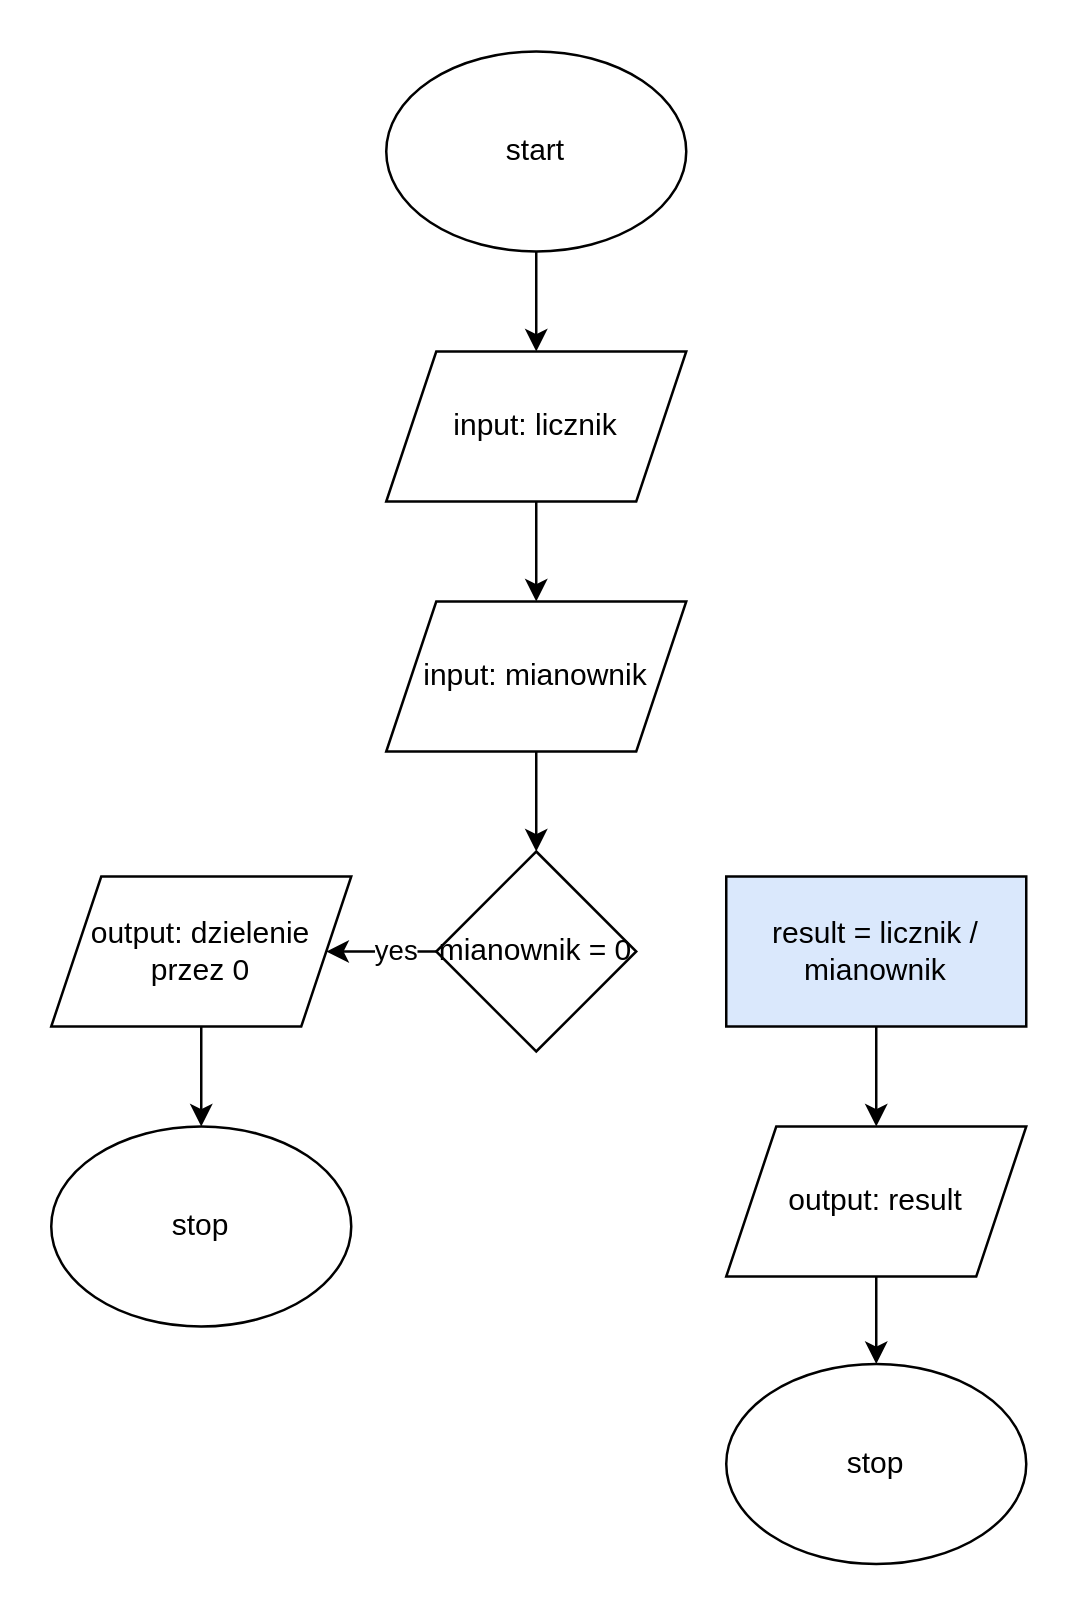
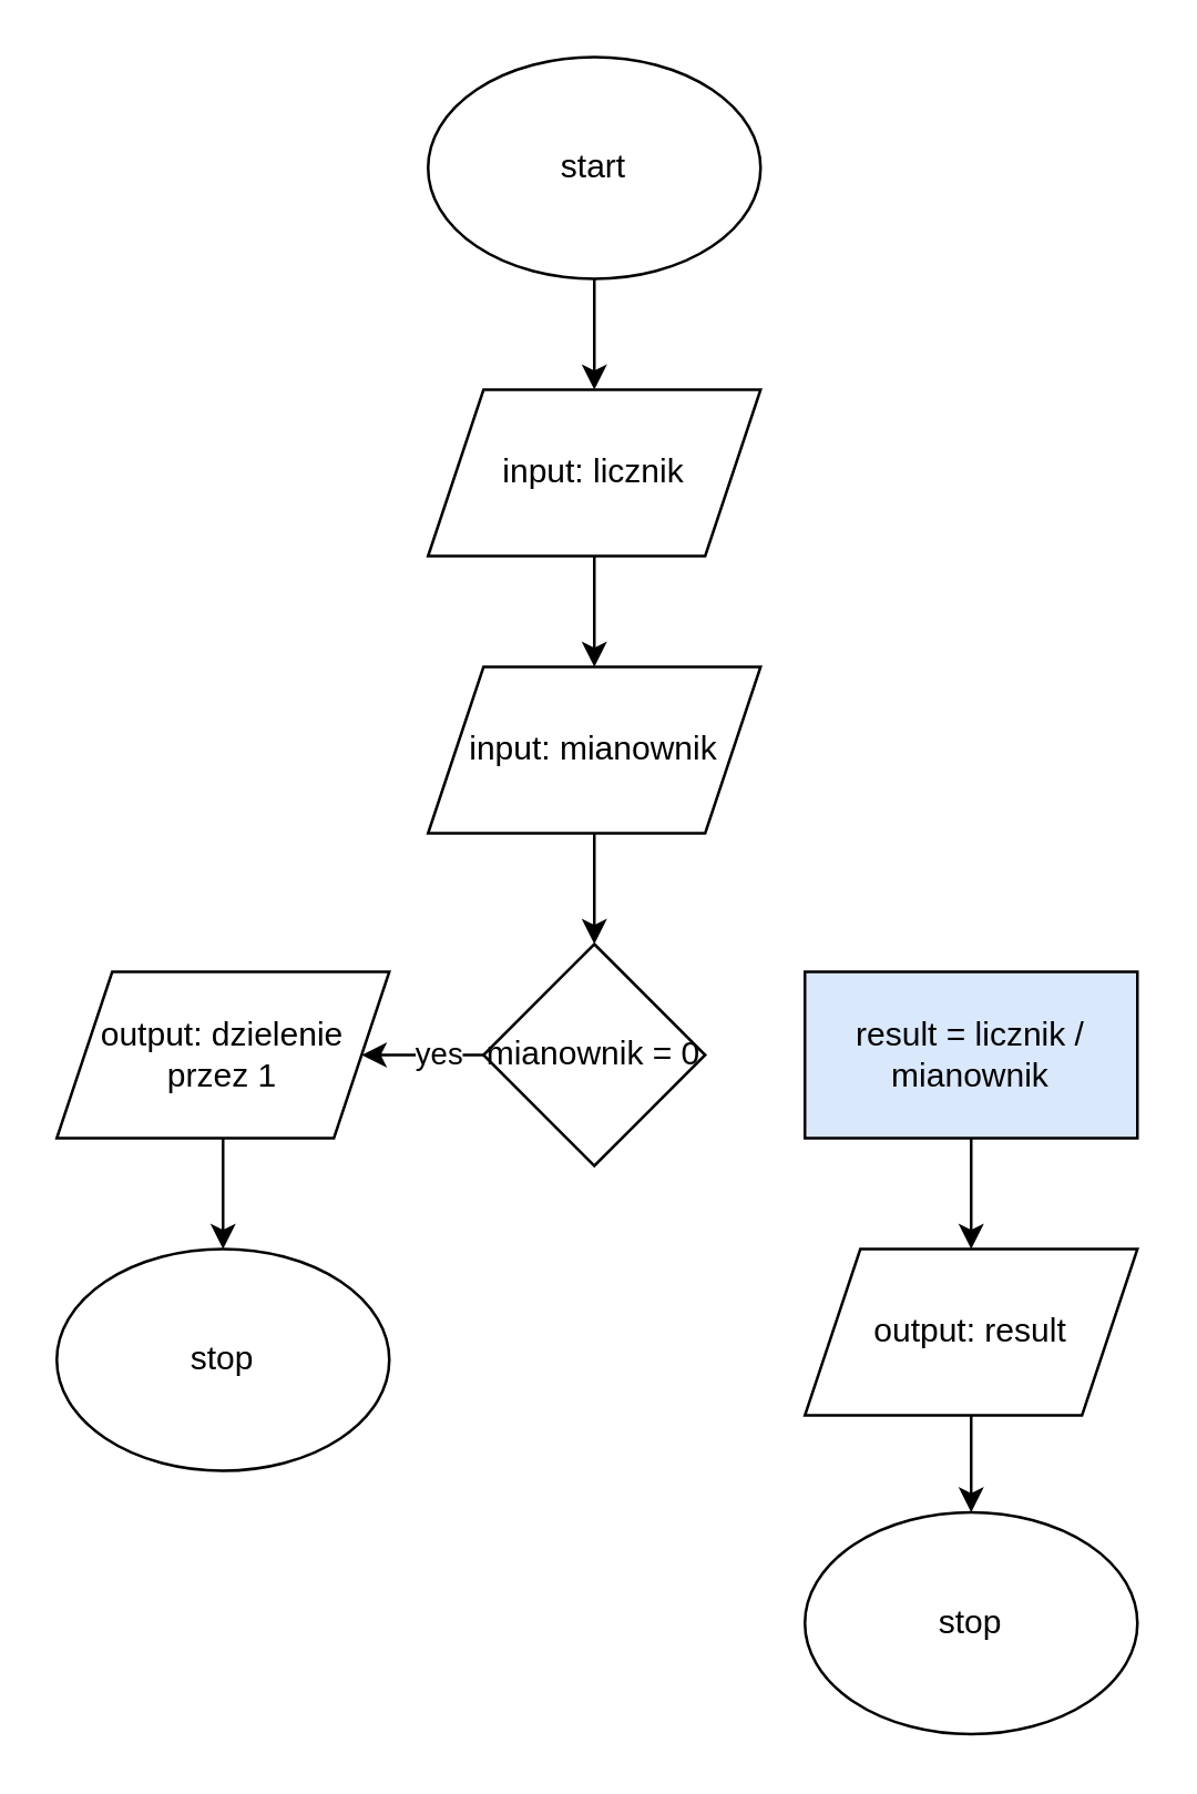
  <mxCell id="0" />
  <mxCell id="1" parent="0" />
  <mxCell id="2" style="edgeStyle=orthogonalEdgeStyle;rounded=0;orthogonalLoop=1;jettySize=auto;html=1;" edge="1" parent="1" source="3" target="5"><mxGeometry relative="1" as="geometry" /></mxCell>
  <mxCell id="3" value="start" style="ellipse;whiteSpace=wrap;html=1;" vertex="1" parent="1"><mxGeometry x="154" y="20" width="120" height="80" as="geometry" /></mxCell>
  <mxCell id="4" style="edgeStyle=orthogonalEdgeStyle;rounded=0;orthogonalLoop=1;jettySize=auto;html=1;" edge="1" parent="1" source="5" target="7"><mxGeometry relative="1" as="geometry" /></mxCell>
  <mxCell id="5" value="input: licznik" style="shape=parallelogram;perimeter=parallelogramPerimeter;whiteSpace=wrap;html=1;fixedSize=1;" vertex="1" parent="1"><mxGeometry x="154" y="140" width="120" height="60" as="geometry" /></mxCell>
  <mxCell id="6" style="edgeStyle=orthogonalEdgeStyle;rounded=0;orthogonalLoop=1;jettySize=auto;html=1;" edge="1" parent="1" source="7" target="9"><mxGeometry relative="1" as="geometry" /></mxCell>
  <mxCell id="7" value="input: mianownik" style="shape=parallelogram;perimeter=parallelogramPerimeter;whiteSpace=wrap;html=1;fixedSize=1;" vertex="1" parent="1"><mxGeometry x="154" y="240" width="120" height="60" as="geometry" /></mxCell>
  <mxCell id="8" value="yes" style="edgeStyle=orthogonalEdgeStyle;rounded=0;orthogonalLoop=1;jettySize=auto;html=1;" edge="1" parent="1" source="9" target="11"><mxGeometry relative="1" as="geometry" /></mxCell>
  <mxCell id="9" value="mianownik = 0" style="rhombus;whiteSpace=wrap;html=1;" vertex="1" parent="1"><mxGeometry x="174" y="340" width="80" height="80" as="geometry" /></mxCell>
  <mxCell id="10" style="edgeStyle=orthogonalEdgeStyle;rounded=0;orthogonalLoop=1;jettySize=auto;html=1;" edge="1" parent="1" source="11" target="12"><mxGeometry relative="1" as="geometry" /></mxCell>
- <mxCell id="11" value="output: dzielenie przez 0" style="shape=parallelogram;perimeter=parallelogramPerimeter;whiteSpace=wrap;html=1;fixedSize=1;" vertex="1" parent="1"><mxGeometry x="20" y="350" width="120" height="60" as="geometry" /></mxCell>
+ <mxCell id="11" value="output: dzielenie przez 1" style="shape=parallelogram;perimeter=parallelogramPerimeter;whiteSpace=wrap;html=1;fixedSize=1;" vertex="1" parent="1"><mxGeometry x="20" y="350" width="120" height="60" as="geometry" /></mxCell>
  <mxCell id="12" value="stop" style="ellipse;whiteSpace=wrap;html=1;" vertex="1" parent="1"><mxGeometry x="20" y="450" width="120" height="80" as="geometry" /></mxCell>
  <mxCell id="13" style="edgeStyle=orthogonalEdgeStyle;rounded=0;orthogonalLoop=1;jettySize=auto;html=1;" edge="1" parent="1" source="14" target="16"><mxGeometry relative="1" as="geometry" /></mxCell>
  <mxCell id="14" value="result = licznik / mianownik" style="rounded=0;whiteSpace=wrap;html=1;fillColor=#dae8fc;" vertex="1" parent="1"><mxGeometry x="290" y="350" width="120" height="60" as="geometry" /></mxCell>
  <mxCell id="15" style="edgeStyle=orthogonalEdgeStyle;rounded=0;orthogonalLoop=1;jettySize=auto;html=1;" edge="1" parent="1" source="16" target="17"><mxGeometry relative="1" as="geometry" /></mxCell>
  <mxCell id="16" value="output: result" style="shape=parallelogram;perimeter=parallelogramPerimeter;whiteSpace=wrap;html=1;fixedSize=1;" vertex="1" parent="1"><mxGeometry x="290" y="450" width="120" height="60" as="geometry" /></mxCell>
  <mxCell id="17" value="stop" style="ellipse;whiteSpace=wrap;html=1;" vertex="1" parent="1"><mxGeometry x="290" y="545" width="120" height="80" as="geometry" /></mxCell>
